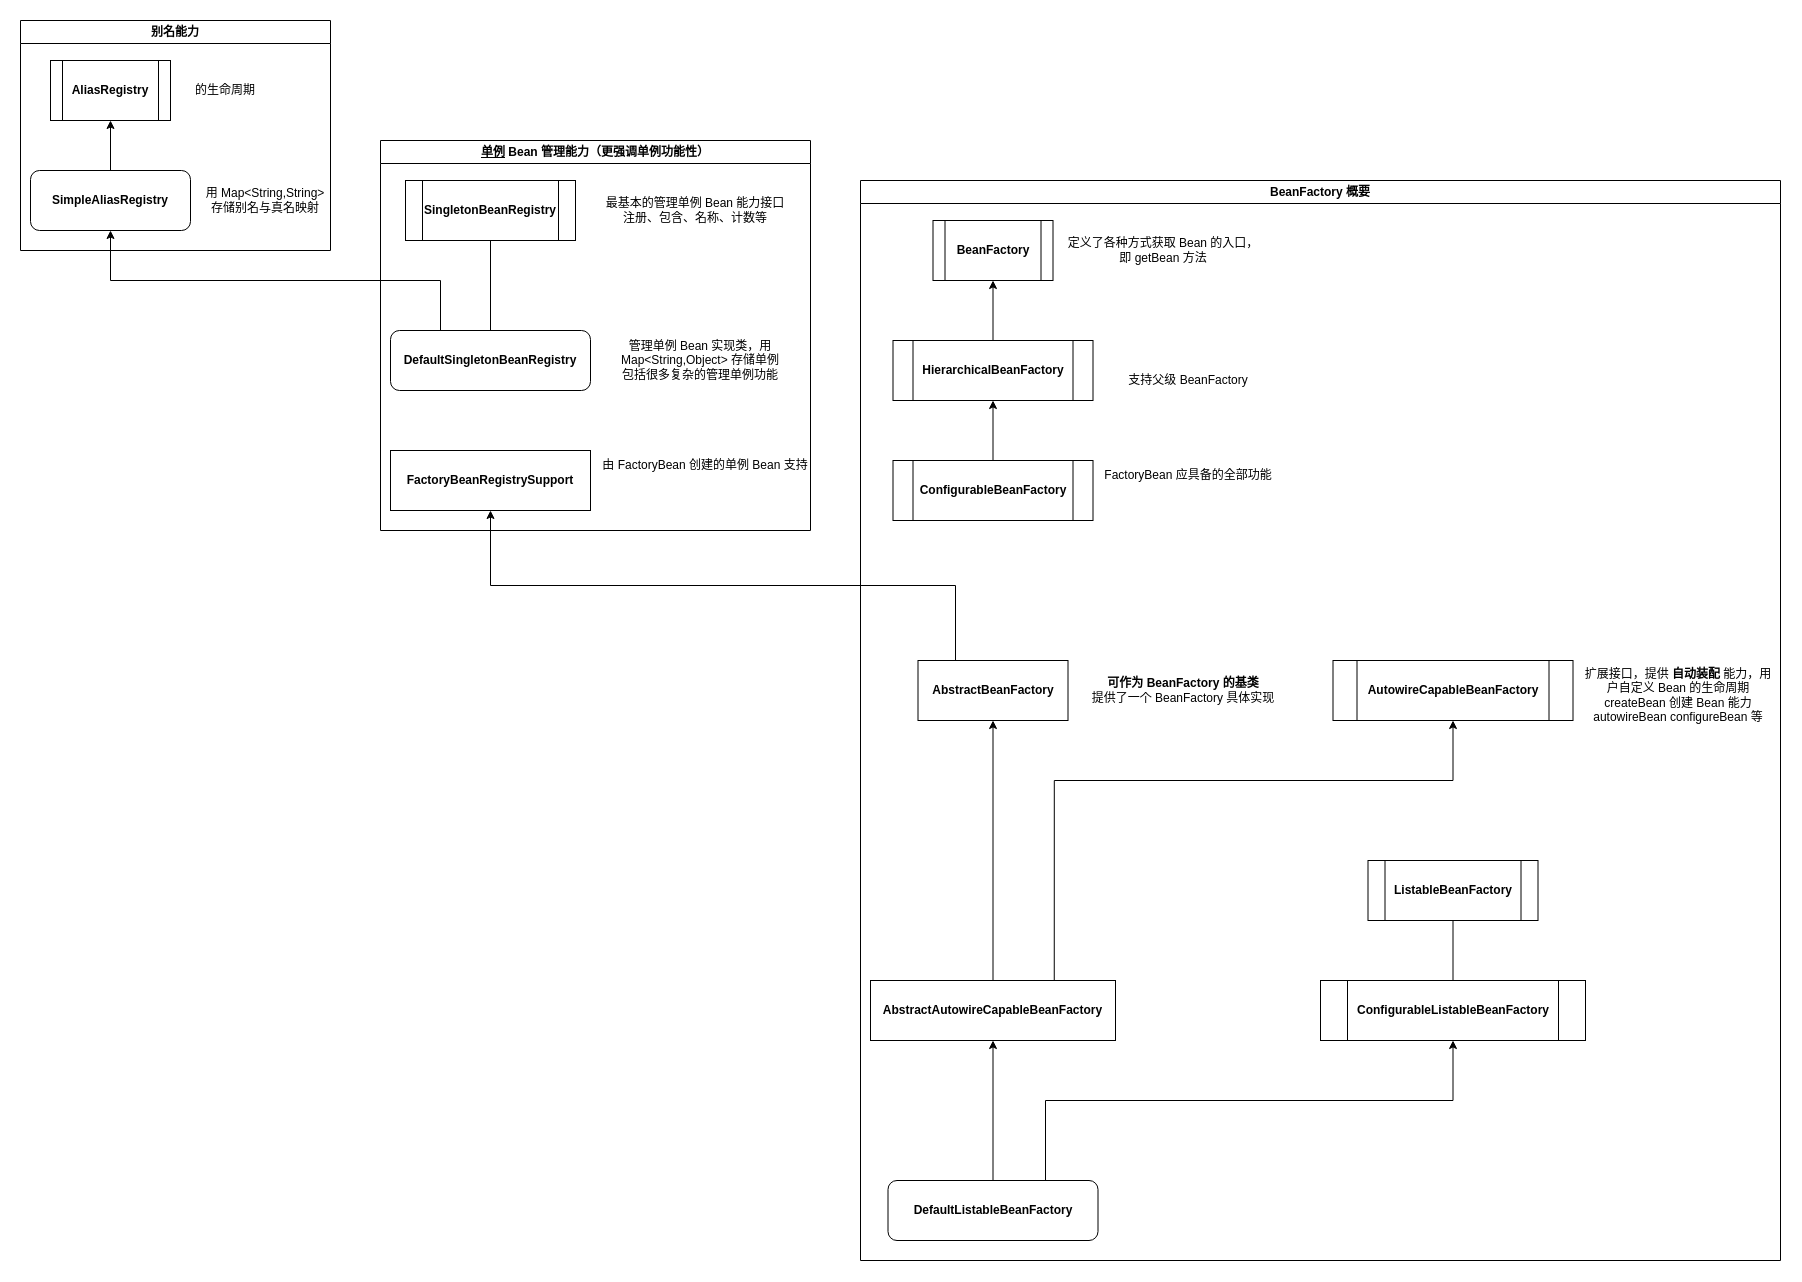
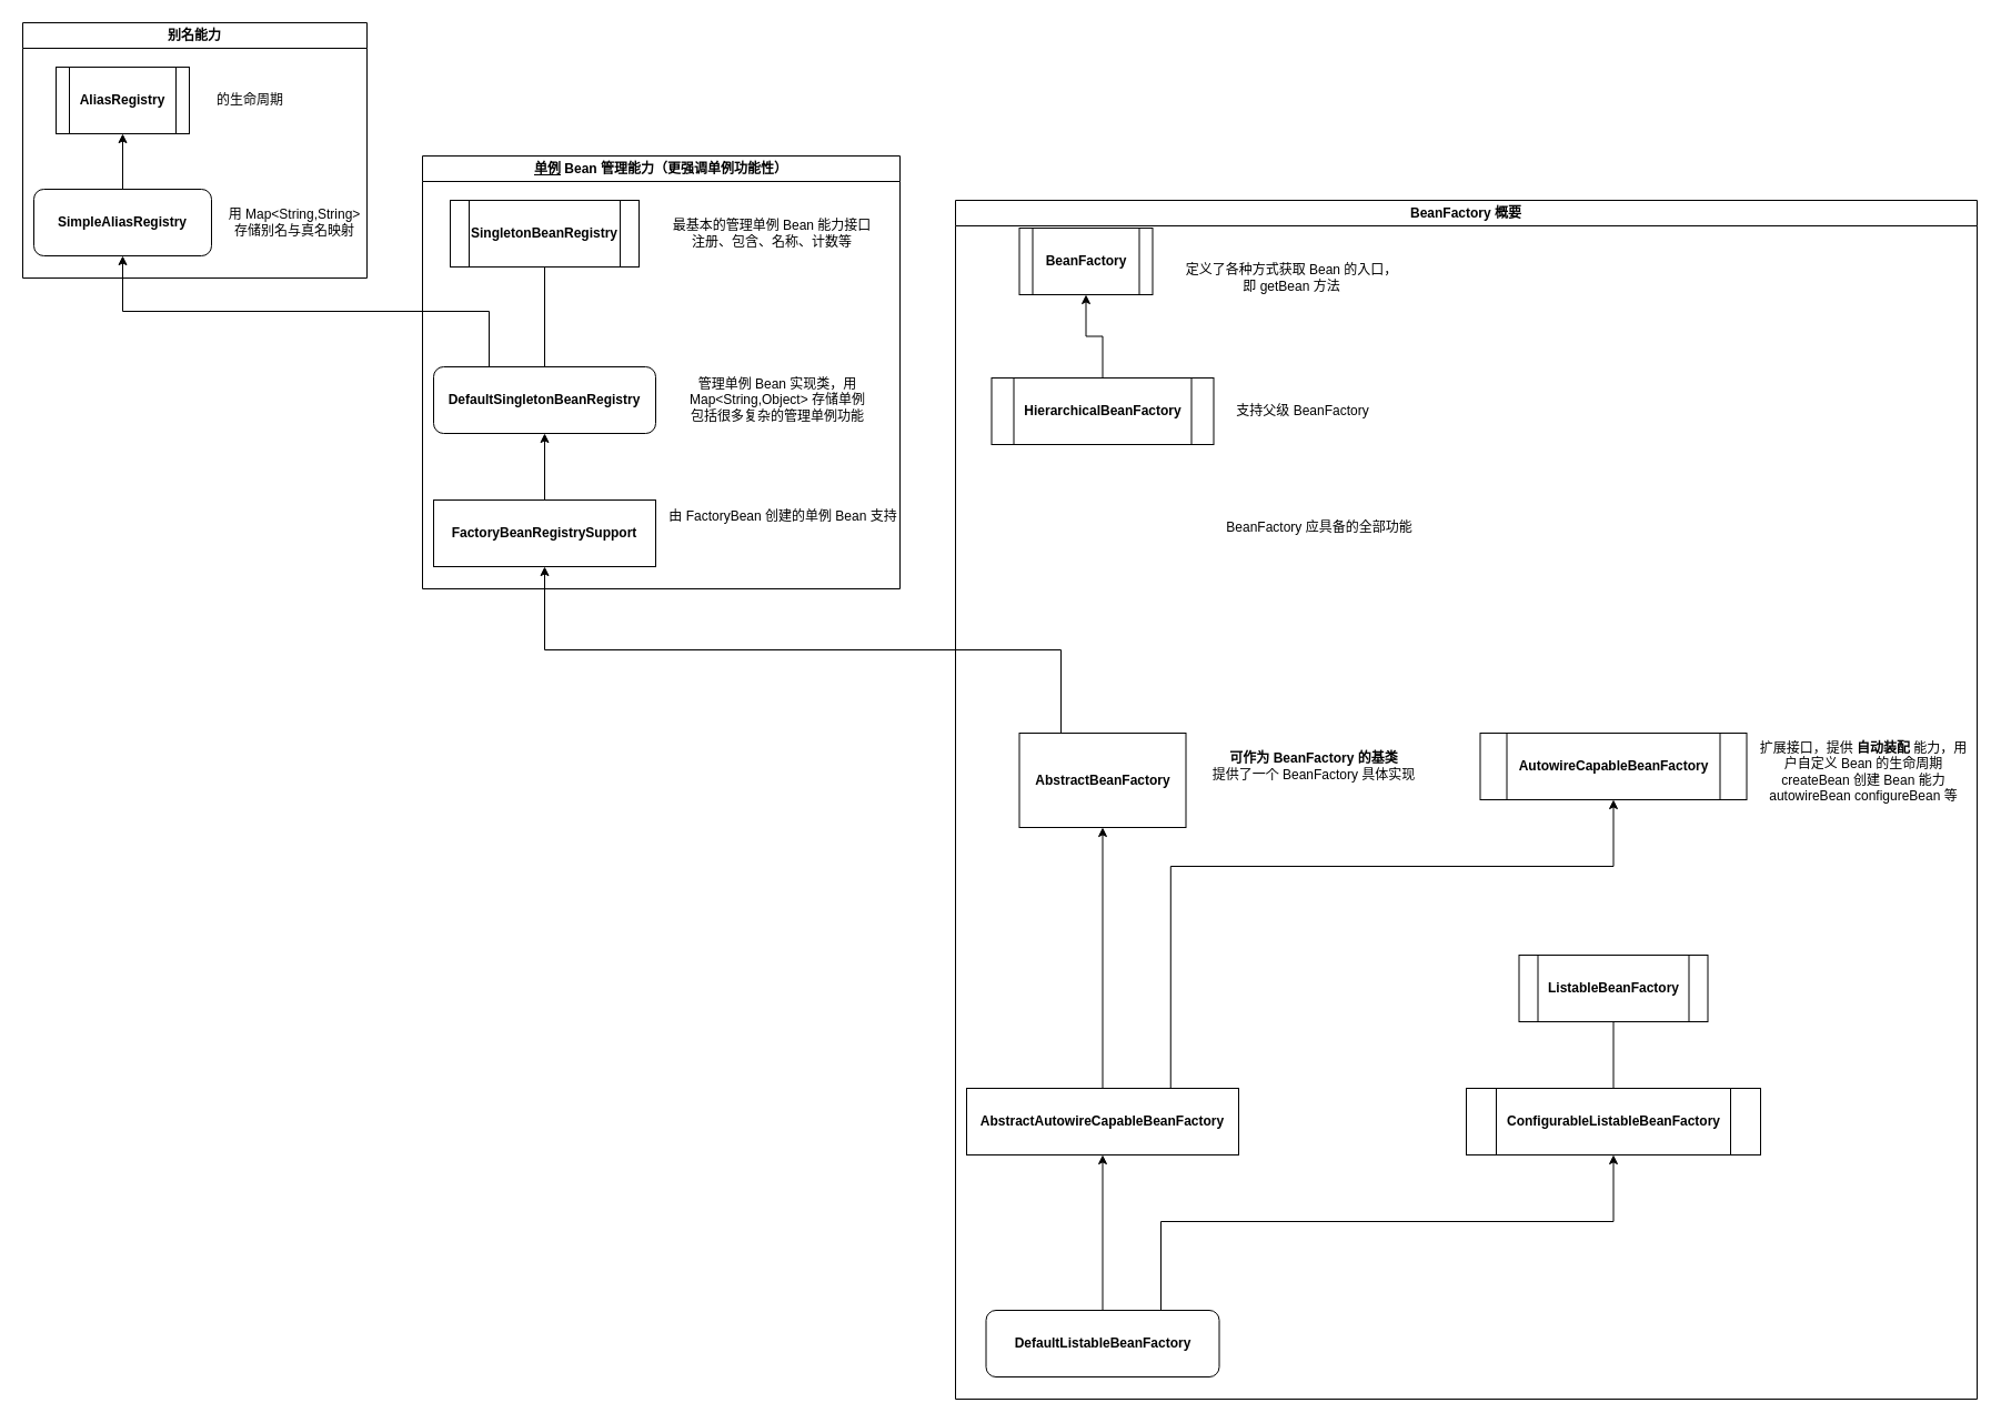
  <mxCell id="0" />
  <mxCell id="1" parent="0" />
  <mxCell id="2" style="edgeStyle=orthogonalEdgeStyle;rounded=0;orthogonalLoop=1;jettySize=auto;html=1;exitX=0.5;exitY=0;exitDx=0;exitDy=0;" edge="1" parent="1" source="3" target="10"><mxGeometry relative="1" as="geometry" /></mxCell>
  <mxCell id="3" value="&lt;b&gt;SimpleAliasRegistry&lt;/b&gt;" style="rounded=1;whiteSpace=wrap;html=1;" vertex="1" parent="1"><mxGeometry x="30" y="170" width="160" height="60" as="geometry" /></mxCell>
  <mxCell id="4" value="用 Map&amp;lt;String,String&amp;gt; 存储别名与真名映射" style="text;html=1;strokeColor=none;fillColor=none;align=center;verticalAlign=middle;whiteSpace=wrap;rounded=0;" vertex="1" parent="1"><mxGeometry x="200" y="170" width="130" height="60" as="geometry" /></mxCell>
  <mxCell id="5" style="edgeStyle=orthogonalEdgeStyle;rounded=0;orthogonalLoop=1;jettySize=auto;html=1;exitX=0.25;exitY=0;exitDx=0;exitDy=0;entryX=0.5;entryY=1;entryDx=0;entryDy=0;" edge="1" parent="1" source="7" target="3"><mxGeometry relative="1" as="geometry" /></mxCell>
  <mxCell id="6" style="edgeStyle=orthogonalEdgeStyle;rounded=0;orthogonalLoop=1;jettySize=auto;html=1;exitX=0.5;exitY=0;exitDx=0;exitDy=0;endArrow=none;" edge="1" parent="1" source="7" target="16"><mxGeometry relative="1" as="geometry" /></mxCell>
  <mxCell id="7" value="&lt;b&gt;DefaultSingletonBeanRegistry&lt;/b&gt;" style="rounded=1;whiteSpace=wrap;html=1;" vertex="1" parent="1"><mxGeometry x="390" y="330" width="200" height="60" as="geometry" /></mxCell>
  <mxCell id="8" value="管理单例 Bean 实现类，用Map&amp;lt;String,Object&amp;gt; 存储单例&lt;br&gt;包括很多复杂的管理单例功能" style="text;html=1;strokeColor=none;fillColor=none;align=center;verticalAlign=middle;whiteSpace=wrap;rounded=0;" vertex="1" parent="1"><mxGeometry x="600" y="330" width="200" height="60" as="geometry" /></mxCell>
  <mxCell id="9" value="别名能力" style="swimlane;whiteSpace=wrap;html=1;" vertex="1" parent="1"><mxGeometry x="20" y="20" width="310" height="230" as="geometry" /></mxCell>
  <mxCell id="10" value="&lt;b style=&quot;border-color: var(--border-color);&quot;&gt;AliasRegistry&lt;/b&gt;" style="shape=process;whiteSpace=wrap;html=1;backgroundOutline=1;" vertex="1" parent="9"><mxGeometry x="30" y="40" width="120" height="60" as="geometry" /></mxCell>
  <mxCell id="11" value="的生命周期" style="text;html=1;strokeColor=none;fillColor=none;align=center;verticalAlign=middle;whiteSpace=wrap;rounded=0;" vertex="1" parent="9"><mxGeometry x="160" y="40" width="90" height="60" as="geometry" /></mxCell>
  <mxCell id="12" value="&lt;u&gt;单例&lt;/u&gt; Bean 管理能力（更强调单例功能性）" style="swimlane;whiteSpace=wrap;html=1;" vertex="1" parent="1"><mxGeometry x="380" y="140" width="430" height="390" as="geometry" /></mxCell>
  <mxCell id="13" value="由 FactoryBean 创建的单例 Bean 支持" style="text;html=1;strokeColor=none;fillColor=none;align=center;verticalAlign=middle;whiteSpace=wrap;rounded=0;" vertex="1" parent="12"><mxGeometry x="220" y="310" width="210" height="30" as="geometry" /></mxCell>
  <mxCell id="14" value="&lt;b style=&quot;border-color: var(--border-color);&quot;&gt;FactoryBeanRegistrySupport&lt;/b&gt;" style="rounded=0;whiteSpace=wrap;html=1;" vertex="1" parent="12"><mxGeometry x="10" y="310" width="200" height="60" as="geometry" /></mxCell>
  <mxCell id="15" value="最基本的管理单例 Bean 能力接口&lt;br&gt;注册、包含、名称、计数等" style="text;html=1;strokeColor=none;fillColor=none;align=center;verticalAlign=middle;whiteSpace=wrap;rounded=0;" vertex="1" parent="12"><mxGeometry x="220" y="40" width="190" height="60" as="geometry" /></mxCell>
  <mxCell id="16" value="&lt;b style=&quot;border-color: var(--border-color);&quot;&gt;SingletonBeanRegistry&lt;/b&gt;" style="shape=process;whiteSpace=wrap;html=1;backgroundOutline=1;" vertex="1" parent="12"><mxGeometry x="25" y="40" width="170" height="60" as="geometry" /></mxCell>
+ <mxCell id="17" style="edgeStyle=orthogonalEdgeStyle;rounded=0;orthogonalLoop=1;jettySize=auto;html=1;exitX=0.5;exitY=0;exitDx=0;exitDy=0;entryX=0.5;entryY=1;entryDx=0;entryDy=0;" edge="1" parent="1" source="14" target="7"><mxGeometry relative="1" as="geometry" /></mxCell>
  <mxCell id="18" style="edgeStyle=orthogonalEdgeStyle;rounded=0;orthogonalLoop=1;jettySize=auto;html=1;exitX=0.25;exitY=0;exitDx=0;exitDy=0;" edge="1" parent="1" source="19" target="14"><mxGeometry relative="1" as="geometry" /></mxCell>
- <mxCell id="19" value="&lt;b style=&quot;border-color: var(--border-color);&quot;&gt;AbstractBeanFactory&lt;/b&gt;" style="rounded=0;whiteSpace=wrap;html=1;" vertex="1" parent="1"><mxGeometry x="917.5" y="660" width="150" height="60" as="geometry" /></mxCell>
- <mxCell id="20" value="&lt;b&gt;BeanFactory&lt;/b&gt;" style="shape=process;whiteSpace=wrap;html=1;backgroundOutline=1;" vertex="1" parent="1"><mxGeometry x="932.5" y="220" width="120" height="60" as="geometry" /></mxCell>
+ <mxCell id="19" value="&lt;b style=&quot;border-color: var(--border-color);&quot;&gt;AbstractBeanFactory&lt;/b&gt;" style="rounded=0;whiteSpace=wrap;html=1;" vertex="1" parent="1"><mxGeometry x="917.5" y="660" width="150" height="85" as="geometry" /></mxCell>
+ <mxCell id="20" value="&lt;b&gt;BeanFactory&lt;/b&gt;" style="shape=process;whiteSpace=wrap;html=1;backgroundOutline=1;" vertex="1" parent="1"><mxGeometry x="917.5" y="205" width="120" height="60" as="geometry" /></mxCell>
  <mxCell id="21" style="edgeStyle=orthogonalEdgeStyle;rounded=0;orthogonalLoop=1;jettySize=auto;html=1;exitX=0.5;exitY=0;exitDx=0;exitDy=0;entryX=0.5;entryY=1;entryDx=0;entryDy=0;" edge="1" parent="1" source="22" target="20"><mxGeometry relative="1" as="geometry" /></mxCell>
  <mxCell id="22" value="&lt;b&gt;HierarchicalBeanFactory&lt;/b&gt;" style="shape=process;whiteSpace=wrap;html=1;backgroundOutline=1;" vertex="1" parent="1"><mxGeometry x="892.5" y="340" width="200" height="60" as="geometry" /></mxCell>
  <mxCell id="23" value="定义了各种方式获取 Bean 的入口，即 getBean 方法" style="text;html=1;strokeColor=none;fillColor=none;align=center;verticalAlign=middle;whiteSpace=wrap;rounded=0;" vertex="1" parent="1"><mxGeometry x="1062.5" y="220" width="200" height="60" as="geometry" /></mxCell>
- <mxCell id="24" value="支持父级 BeanFactory" style="text;html=1;strokeColor=none;fillColor=none;align=center;verticalAlign=middle;whiteSpace=wrap;rounded=0;" vertex="1" parent="1"><mxGeometry x="1117.5" y="350" width="140" height="60" as="geometry" /></mxCell>
- <mxCell id="25" style="edgeStyle=orthogonalEdgeStyle;rounded=0;orthogonalLoop=1;jettySize=auto;html=1;exitX=0.5;exitY=0;exitDx=0;exitDy=0;" edge="1" parent="1" source="26" target="22"><mxGeometry relative="1" as="geometry" /></mxCell>
- <mxCell id="26" value="&lt;b&gt;ConfigurableBeanFactory&lt;/b&gt;" style="shape=process;whiteSpace=wrap;html=1;backgroundOutline=1;" vertex="1" parent="1"><mxGeometry x="892.5" y="460" width="200" height="60" as="geometry" /></mxCell>
- <mxCell id="27" value="FactoryBean 应具备的全部功能" style="text;html=1;strokeColor=none;fillColor=none;align=center;verticalAlign=middle;whiteSpace=wrap;rounded=0;" vertex="1" parent="1"><mxGeometry x="1102.5" y="460" width="170" height="30" as="geometry" /></mxCell>
+ <mxCell id="24" value="支持父级 BeanFactory" style="text;html=1;strokeColor=none;fillColor=none;align=center;verticalAlign=middle;whiteSpace=wrap;rounded=0;" vertex="1" parent="1"><mxGeometry x="1102.5" y="340" width="140" height="60" as="geometry" /></mxCell>
+ <mxCell id="27" value="BeanFactory 应具备的全部功能" style="text;html=1;strokeColor=none;fillColor=none;align=center;verticalAlign=middle;whiteSpace=wrap;rounded=0;" vertex="1" parent="1"><mxGeometry x="1102.5" y="460" width="170" height="30" as="geometry" /></mxCell>
  <mxCell id="28" value="&lt;b&gt;可作为 BeanFactory 的基类&lt;/b&gt;&lt;br&gt;提供了一个 BeanFactory 具体实现" style="text;html=1;strokeColor=none;fillColor=none;align=center;verticalAlign=middle;whiteSpace=wrap;rounded=0;" vertex="1" parent="1"><mxGeometry x="1082.5" y="660" width="200" height="60" as="geometry" /></mxCell>
  <mxCell id="29" value="&lt;b&gt;AutowireCapableBeanFactory&lt;/b&gt;" style="shape=process;whiteSpace=wrap;html=1;backgroundOutline=1;" vertex="1" parent="1"><mxGeometry x="1332.5" y="660" width="240" height="60" as="geometry" /></mxCell>
  <mxCell id="30" value="扩展接口，提供 &lt;b&gt;自动装配&lt;/b&gt; 能力，用户自定义 Bean 的生命周期&lt;br&gt;createBean 创建 Bean 能力&lt;br&gt;autowireBean configureBean 等" style="text;html=1;strokeColor=none;fillColor=none;align=center;verticalAlign=middle;whiteSpace=wrap;rounded=0;" vertex="1" parent="1"><mxGeometry x="1582.5" y="660" width="190" height="70" as="geometry" /></mxCell>
  <mxCell id="31" style="edgeStyle=orthogonalEdgeStyle;rounded=0;orthogonalLoop=1;jettySize=auto;html=1;exitX=0.5;exitY=0;exitDx=0;exitDy=0;" edge="1" parent="1" source="33" target="19"><mxGeometry relative="1" as="geometry" /></mxCell>
  <mxCell id="32" style="edgeStyle=orthogonalEdgeStyle;rounded=0;orthogonalLoop=1;jettySize=auto;html=1;exitX=0.75;exitY=0;exitDx=0;exitDy=0;" edge="1" parent="1" source="33" target="29"><mxGeometry relative="1" as="geometry"><Array as="points"><mxPoint x="1053.5" y="780" /><mxPoint x="1452.5" y="780" /></Array></mxGeometry></mxCell>
  <mxCell id="33" value="&lt;b&gt;AbstractAutowireCapableBeanFactory&lt;/b&gt;" style="rounded=0;whiteSpace=wrap;html=1;" vertex="1" parent="1"><mxGeometry x="870" y="980" width="245" height="60" as="geometry" /></mxCell>
  <mxCell id="34" value="&lt;b&gt;ListableBeanFactory&lt;/b&gt;" style="shape=process;whiteSpace=wrap;html=1;backgroundOutline=1;" vertex="1" parent="1"><mxGeometry x="1367.5" y="860" width="170" height="60" as="geometry" /></mxCell>
  <mxCell id="35" style="edgeStyle=orthogonalEdgeStyle;rounded=0;orthogonalLoop=1;jettySize=auto;html=1;exitX=0.5;exitY=0;exitDx=0;exitDy=0;endArrow=none;" edge="1" parent="1" source="36" target="34"><mxGeometry relative="1" as="geometry" /></mxCell>
  <mxCell id="36" value="&lt;b&gt;ConfigurableListableBeanFactory&lt;/b&gt;" style="shape=process;whiteSpace=wrap;html=1;backgroundOutline=1;" vertex="1" parent="1"><mxGeometry x="1320" y="980" width="265" height="60" as="geometry" /></mxCell>
  <mxCell id="37" style="edgeStyle=orthogonalEdgeStyle;rounded=0;orthogonalLoop=1;jettySize=auto;html=1;exitX=0.5;exitY=0;exitDx=0;exitDy=0;" edge="1" parent="1" source="39" target="33"><mxGeometry relative="1" as="geometry" /></mxCell>
  <mxCell id="38" style="edgeStyle=orthogonalEdgeStyle;rounded=0;orthogonalLoop=1;jettySize=auto;html=1;exitX=0.75;exitY=0;exitDx=0;exitDy=0;entryX=0.5;entryY=1;entryDx=0;entryDy=0;" edge="1" parent="1" source="39" target="36"><mxGeometry relative="1" as="geometry"><Array as="points"><mxPoint x="1045.5" y="1100" /><mxPoint x="1452.5" y="1100" /></Array></mxGeometry></mxCell>
  <mxCell id="39" value="&lt;b&gt;DefaultListableBeanFactory&lt;/b&gt;" style="rounded=1;whiteSpace=wrap;html=1;" vertex="1" parent="1"><mxGeometry x="887.5" y="1180" width="210" height="60" as="geometry" /></mxCell>
  <mxCell id="40" value="BeanFactory 概要" style="swimlane;whiteSpace=wrap;html=1;" vertex="1" parent="1"><mxGeometry x="860" y="180" width="920" height="1080" as="geometry" /></mxCell>
